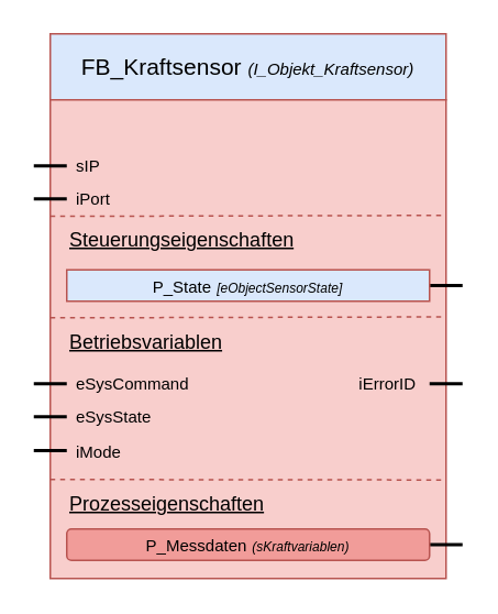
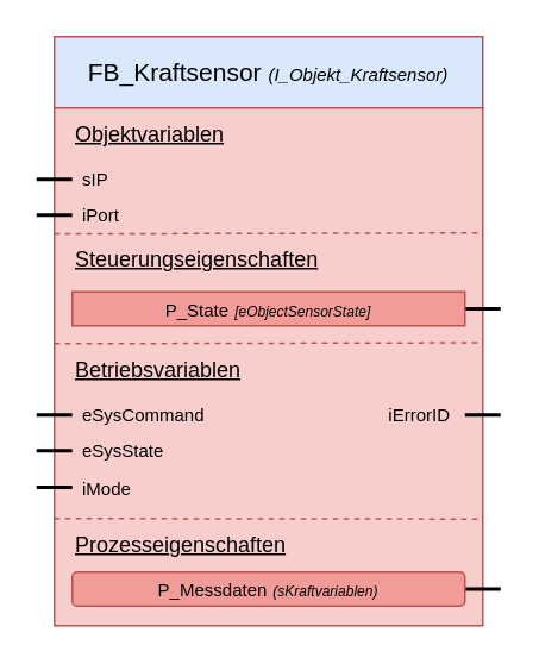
  <mxCell id="0" />
  <mxCell id="1" parent="0" />
  <mxCell id="2" value="FB_Kraftsensor&amp;nbsp;&lt;i&gt;&lt;font style=&quot;font-size: 10px;&quot;&gt;(I_Objekt_Kraftsensor)&lt;/font&gt;&lt;/i&gt;" style="rounded=0;whiteSpace=wrap;html=1;fillColor=#dae8fc;strokeColor=#b85450;fontSize=14;" parent="1" vertex="1"><mxGeometry x="30" y="20" width="240" height="40" as="geometry" /></mxCell>
  <mxCell id="3" value="" style="rounded=0;whiteSpace=wrap;html=1;fillColor=#f8cecc;strokeColor=#b85450;" parent="1" vertex="1"><mxGeometry x="30" y="60" width="240" height="290" as="geometry" /></mxCell>
  <mxCell id="4" value="Steuerungseigenschaften" style="text;html=1;align=left;verticalAlign=middle;whiteSpace=wrap;rounded=0;fontStyle=4" parent="1" vertex="1"><mxGeometry x="40" y="130" width="220" height="30" as="geometry" /></mxCell>
  <mxCell id="5" value="" style="rounded=0;whiteSpace=wrap;html=1;fillColor=none;strokeColor=none;" parent="1" vertex="1"><mxGeometry x="40" y="170" width="220" height="20" as="geometry" /></mxCell>
  <mxCell id="6" value="Betriebsvariablen" style="text;html=1;align=left;verticalAlign=middle;whiteSpace=wrap;rounded=0;fontStyle=4" parent="1" vertex="1"><mxGeometry x="40" y="192" width="120" height="30" as="geometry" /></mxCell>
  <mxCell id="7" value="" style="rounded=0;whiteSpace=wrap;html=1;fillColor=none;strokeColor=none;" parent="1" vertex="1"><mxGeometry x="40" y="222" width="220" height="20" as="geometry" /></mxCell>
  <mxCell id="8" value="" style="endArrow=none;html=1;rounded=0;strokeWidth=2;" parent="1" source="7" edge="1"><mxGeometry width="50" height="50" relative="1" as="geometry"><mxPoint x="80" y="292" as="sourcePoint" /><mxPoint x="20" y="232" as="targetPoint" /></mxGeometry></mxCell>
  <mxCell id="9" value="eSysCommand" style="text;html=1;align=left;verticalAlign=middle;whiteSpace=wrap;rounded=0;fontStyle=0;fontSize=10;" parent="1" vertex="1"><mxGeometry x="44" y="227" width="76" height="10" as="geometry" /></mxCell>
  <mxCell id="10" value="" style="endArrow=none;html=1;rounded=0;strokeWidth=2;" parent="1" edge="1"><mxGeometry width="50" height="50" relative="1" as="geometry"><mxPoint x="40" y="252" as="sourcePoint" /><mxPoint x="20" y="252" as="targetPoint" /></mxGeometry></mxCell>
  <mxCell id="11" value="eSysState" style="text;html=1;align=left;verticalAlign=middle;whiteSpace=wrap;rounded=0;fontStyle=0;fontSize=10;" parent="1" vertex="1"><mxGeometry x="44" y="247" width="76" height="10" as="geometry" /></mxCell>
  <mxCell id="12" value="" style="endArrow=none;html=1;rounded=0;fillColor=#f8cecc;strokeColor=#b85450;entryX=1;entryY=0.464;entryDx=0;entryDy=0;entryPerimeter=0;exitX=0;exitY=0.466;exitDx=0;exitDy=0;exitPerimeter=0;strokeWidth=1;dashed=1;" parent="1" edge="1"><mxGeometry width="50" height="50" relative="1" as="geometry"><mxPoint x="30" y="192.08" as="sourcePoint" /><mxPoint x="270" y="191.5" as="targetPoint" /></mxGeometry></mxCell>
  <mxCell id="13" style="edgeStyle=orthogonalEdgeStyle;rounded=0;orthogonalLoop=1;jettySize=auto;html=1;endArrow=none;endFill=0;strokeWidth=2;" parent="1" edge="1"><mxGeometry relative="1" as="geometry"><mxPoint x="280" y="232" as="targetPoint" /><mxPoint x="260" y="232" as="sourcePoint" /></mxGeometry></mxCell>
  <mxCell id="14" value="iErrorID" style="text;html=1;align=right;verticalAlign=middle;whiteSpace=wrap;rounded=0;fontStyle=0;fontSize=10;" parent="1" vertex="1"><mxGeometry x="179" y="227" width="75" height="10" as="geometry" /></mxCell>
  <mxCell id="15" value="" style="endArrow=none;html=1;rounded=0;strokeWidth=2;" parent="1" edge="1"><mxGeometry width="50" height="50" relative="1" as="geometry"><mxPoint x="40" y="272.5" as="sourcePoint" /><mxPoint x="20" y="272.5" as="targetPoint" /></mxGeometry></mxCell>
  <mxCell id="16" value="iMode&amp;nbsp;" style="text;html=1;align=left;verticalAlign=middle;whiteSpace=wrap;rounded=0;fontStyle=0;fontSize=10;" parent="1" vertex="1"><mxGeometry x="44" y="267.5" width="76" height="10" as="geometry" /></mxCell>
  <mxCell id="17" style="edgeStyle=orthogonalEdgeStyle;rounded=0;orthogonalLoop=1;jettySize=auto;html=1;strokeWidth=2;endArrow=none;endFill=0;" parent="1" source="18" edge="1"><mxGeometry relative="1" as="geometry"><mxPoint x="280" y="172.5" as="targetPoint" /></mxGeometry></mxCell>
- <mxCell id="18" value="&lt;font style=&quot;font-size: 10px;&quot;&gt;P_State&lt;/font&gt; &lt;font style=&quot;font-size: 8px;&quot;&gt;&lt;i&gt;[eObjectSensorState]&lt;/i&gt;&lt;/font&gt;" style="rounded=0;whiteSpace=wrap;html=1;fillColor=#dae8fc;strokeColor=#b85450;fontSize=12;" parent="1" vertex="1"><mxGeometry x="40" y="163" width="220" height="19" as="geometry" /></mxCell>
+ <mxCell id="18" value="&lt;font style=&quot;font-size: 10px;&quot;&gt;P_State&lt;/font&gt; &lt;font style=&quot;font-size: 8px;&quot;&gt;&lt;i&gt;[eObjectSensorState]&lt;/i&gt;&lt;/font&gt;" style="rounded=0;whiteSpace=wrap;html=1;fillColor=#F19C99;strokeColor=#b85450;fontSize=12;" parent="1" vertex="1"><mxGeometry x="40" y="163" width="220" height="19" as="geometry" /></mxCell>
  <mxCell id="19" value="" style="endArrow=none;html=1;rounded=0;fillColor=#f8cecc;strokeColor=#b85450;exitX=0;exitY=0.792;exitDx=0;exitDy=0;exitPerimeter=0;strokeWidth=1;dashed=1;entryX=1;entryY=0.793;entryDx=0;entryDy=0;entryPerimeter=0;" parent="1" edge="1"><mxGeometry width="50" height="50" relative="1" as="geometry"><mxPoint x="30" y="290" as="sourcePoint" /><mxPoint x="270" y="290.29" as="targetPoint" /></mxGeometry></mxCell>
  <mxCell id="20" value="Prozesseigenschaften" style="text;html=1;align=left;verticalAlign=middle;whiteSpace=wrap;rounded=0;fontStyle=4" parent="1" vertex="1"><mxGeometry x="40" y="290" width="120" height="30" as="geometry" /></mxCell>
  <mxCell id="21" style="edgeStyle=orthogonalEdgeStyle;rounded=0;orthogonalLoop=1;jettySize=auto;html=1;strokeWidth=2;endArrow=none;endFill=0;" parent="1" source="22" edge="1"><mxGeometry relative="1" as="geometry"><mxPoint x="280" y="329.5" as="targetPoint" /></mxGeometry></mxCell>
  <mxCell id="22" value="&lt;font style=&quot;font-size: 10px;&quot;&gt;P_Messdaten&lt;/font&gt;&amp;nbsp;&lt;font style=&quot;font-size: 8px;&quot;&gt;&lt;i&gt;(sKraftvariablen)&lt;/i&gt;&lt;/font&gt;" style="whiteSpace=wrap;html=1;fillColor=#F19C99;strokeColor=#b85450;fontSize=12;rounded=1;" parent="1" vertex="1"><mxGeometry x="40" y="320" width="220" height="19" as="geometry" /></mxCell>
  <mxCell id="23" value="" style="endArrow=none;html=1;rounded=0;fillColor=#f8cecc;strokeColor=#b85450;entryX=1;entryY=0.464;entryDx=0;entryDy=0;entryPerimeter=0;exitX=0;exitY=0.466;exitDx=0;exitDy=0;exitPerimeter=0;strokeWidth=1;dashed=1;" parent="1" edge="1"><mxGeometry width="50" height="50" relative="1" as="geometry"><mxPoint x="30" y="130.58" as="sourcePoint" /><mxPoint x="270" y="130" as="targetPoint" /></mxGeometry></mxCell>
+ <mxCell id="24" value="Objektvariablen" style="text;html=1;align=left;verticalAlign=middle;whiteSpace=wrap;rounded=0;fontStyle=4" parent="1" vertex="1"><mxGeometry x="40" y="60" width="220" height="30" as="geometry" /></mxCell>
  <mxCell id="25" value="" style="rounded=0;whiteSpace=wrap;html=1;fillColor=none;strokeColor=none;" parent="1" vertex="1"><mxGeometry x="40" y="90" width="220" height="20" as="geometry" /></mxCell>
  <mxCell id="26" value="" style="endArrow=none;html=1;rounded=0;strokeWidth=2;" parent="1" source="25" edge="1"><mxGeometry width="50" height="50" relative="1" as="geometry"><mxPoint x="80" y="160" as="sourcePoint" /><mxPoint x="20" y="100" as="targetPoint" /></mxGeometry></mxCell>
  <mxCell id="27" value="sIP" style="text;html=1;align=left;verticalAlign=middle;whiteSpace=wrap;rounded=0;fontStyle=0;fontSize=10;" parent="1" vertex="1"><mxGeometry x="44" y="95" width="76" height="10" as="geometry" /></mxCell>
  <mxCell id="28" value="" style="endArrow=none;html=1;rounded=0;strokeWidth=2;" parent="1" edge="1"><mxGeometry width="50" height="50" relative="1" as="geometry"><mxPoint x="40" y="120" as="sourcePoint" /><mxPoint x="20" y="120" as="targetPoint" /></mxGeometry></mxCell>
  <mxCell id="29" value="iPort" style="text;html=1;align=left;verticalAlign=middle;whiteSpace=wrap;rounded=0;fontStyle=0;fontSize=10;" parent="1" vertex="1"><mxGeometry x="44" y="115" width="76" height="10" as="geometry" /></mxCell>
